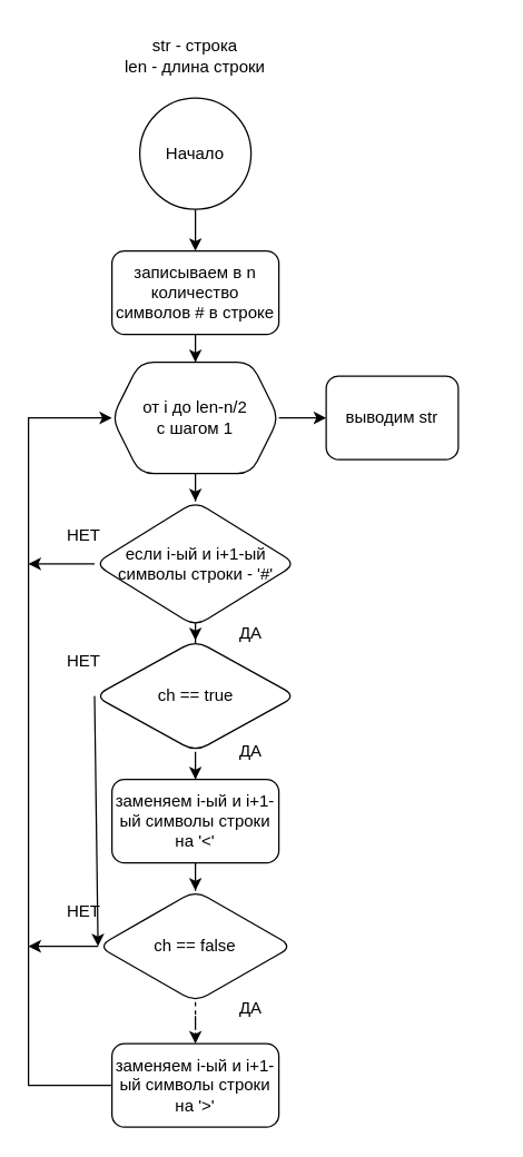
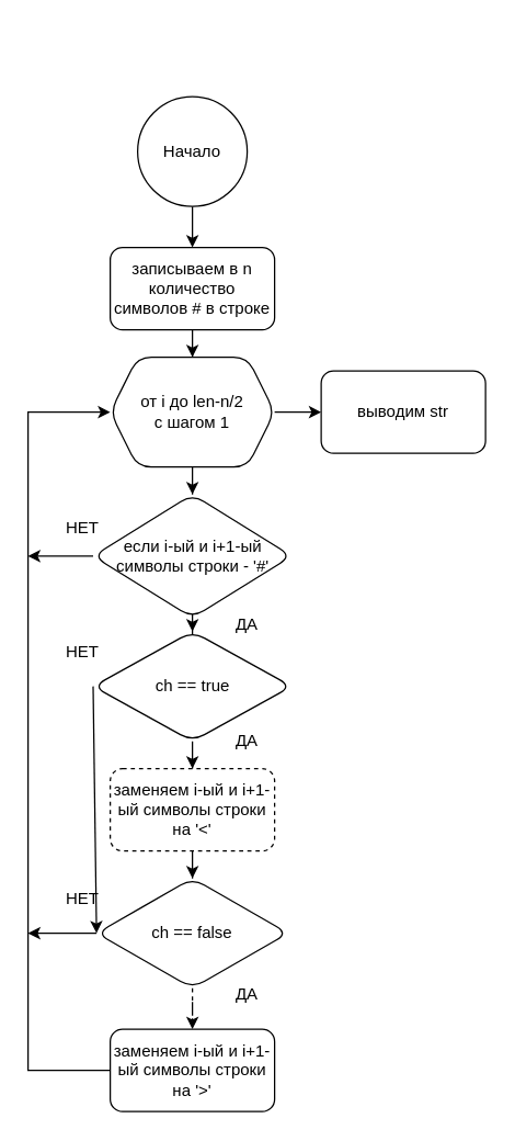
  <mxCell id="0" />
  <mxCell id="1" parent="0" />
- <mxCell id="2" value="str - строка&lt;br&gt;len - длина строки " style="text;html=1;strokeColor=none;fillColor=none;align=center;verticalAlign=middle;whiteSpace=wrap;rounded=0;" vertex="1" parent="1"><mxGeometry x="55" y="20" width="170" height="40" as="geometry" /></mxCell>
  <mxCell id="3" value="" style="edgeStyle=orthogonalEdgeStyle;rounded=0;orthogonalLoop=1;jettySize=auto;html=1;" edge="1" parent="1" source="4" target="6"><mxGeometry relative="1" as="geometry" /></mxCell>
  <mxCell id="4" value="Начало" style="ellipse;whiteSpace=wrap;html=1;aspect=fixed;" vertex="1" parent="1"><mxGeometry x="100" y="70" width="80" height="80" as="geometry" /></mxCell>
  <mxCell id="5" value="" style="edgeStyle=orthogonalEdgeStyle;rounded=0;orthogonalLoop=1;jettySize=auto;html=1;" edge="1" parent="1" source="6" target="9"><mxGeometry relative="1" as="geometry" /></mxCell>
  <mxCell id="6" value="записываем в n количество символов # в строке" style="rounded=1;whiteSpace=wrap;html=1;" vertex="1" parent="1"><mxGeometry x="80" y="180" width="120" height="60" as="geometry" /></mxCell>
  <mxCell id="7" value="" style="edgeStyle=orthogonalEdgeStyle;rounded=0;orthogonalLoop=1;jettySize=auto;html=1;" edge="1" parent="1" source="9" target="11"><mxGeometry relative="1" as="geometry" /></mxCell>
  <mxCell id="8" value="" style="edgeStyle=orthogonalEdgeStyle;rounded=0;orthogonalLoop=1;jettySize=auto;html=1;entryX=0;entryY=0.5;entryDx=0;entryDy=0;" edge="1" parent="1" source="9" target="29"><mxGeometry relative="1" as="geometry"><mxPoint x="280" y="300" as="targetPoint" /></mxGeometry></mxCell>
  <mxCell id="9" value="от i до len-n/2&lt;br&gt;с шагом 1" style="shape=hexagon;perimeter=hexagonPerimeter2;whiteSpace=wrap;html=1;fixedSize=1;rounded=1;" vertex="1" parent="1"><mxGeometry x="80" y="260" width="120" height="80" as="geometry" /></mxCell>
  <mxCell id="10" value="" style="edgeStyle=orthogonalEdgeStyle;rounded=0;orthogonalLoop=1;jettySize=auto;html=1;" edge="1" parent="1" source="11" target="16"><mxGeometry relative="1" as="geometry" /></mxCell>
  <mxCell id="11" value="если i-ый и i+1-ый символы строки - '#'" style="rhombus;whiteSpace=wrap;html=1;rounded=1;" vertex="1" parent="1"><mxGeometry x="67.5" y="360" width="145" height="90" as="geometry" /></mxCell>
  <mxCell id="12" value="" style="endArrow=classic;html=1;rounded=0;exitX=0;exitY=0.5;exitDx=0;exitDy=0;" edge="1" parent="1" source="11"><mxGeometry width="50" height="50" relative="1" as="geometry"><mxPoint x="-50" y="380" as="sourcePoint" /><mxPoint x="20" y="405" as="targetPoint" /><Array as="points"><mxPoint x="40" y="405" /></Array></mxGeometry></mxCell>
  <mxCell id="13" value="ДА" style="text;html=1;strokeColor=none;fillColor=none;align=center;verticalAlign=middle;whiteSpace=wrap;rounded=0;" vertex="1" parent="1"><mxGeometry x="150" y="525" width="60" height="30" as="geometry" /></mxCell>
  <mxCell id="14" value="НЕТ" style="text;html=1;strokeColor=none;fillColor=none;align=center;verticalAlign=middle;whiteSpace=wrap;rounded=0;" vertex="1" parent="1"><mxGeometry x="30" y="460" width="60" height="30" as="geometry" /></mxCell>
  <mxCell id="15" value="" style="edgeStyle=orthogonalEdgeStyle;rounded=0;orthogonalLoop=1;jettySize=auto;html=1;" edge="1" parent="1" source="16" target="18"><mxGeometry relative="1" as="geometry" /></mxCell>
  <mxCell id="16" value="ch == true" style="rhombus;whiteSpace=wrap;html=1;rounded=1;" vertex="1" parent="1"><mxGeometry x="67.5" y="460" width="145" height="80" as="geometry" /></mxCell>
  <mxCell id="17" value="" style="edgeStyle=orthogonalEdgeStyle;rounded=0;orthogonalLoop=1;jettySize=auto;html=1;" edge="1" parent="1" source="18" target="20"><mxGeometry relative="1" as="geometry" /></mxCell>
- <mxCell id="18" value="заменяем i-ый и i+1-ый символы строки на '&amp;lt;'" style="whiteSpace=wrap;html=1;rounded=1;" vertex="1" parent="1"><mxGeometry x="80" y="560" width="120" height="60" as="geometry" /></mxCell>
+ <mxCell id="18" value="заменяем i-ый и i+1-ый символы строки на '&amp;lt;'" style="whiteSpace=wrap;html=1;rounded=1;dashed=1;" vertex="1" parent="1"><mxGeometry x="80" y="560" width="120" height="60" as="geometry" /></mxCell>
  <mxCell id="19" value="" style="edgeStyle=orthogonalEdgeStyle;rounded=0;orthogonalLoop=1;jettySize=auto;html=1;dashed=1;" edge="1" parent="1" source="20" target="21"><mxGeometry relative="1" as="geometry" /></mxCell>
  <mxCell id="20" value="ch == false" style="rhombus;whiteSpace=wrap;html=1;rounded=1;" vertex="1" parent="1"><mxGeometry x="70" y="640" width="140" height="80" as="geometry" /></mxCell>
  <mxCell id="21" value="заменяем i-ый и i+1-ый символы строки на '&amp;gt;'" style="whiteSpace=wrap;html=1;rounded=1;" vertex="1" parent="1"><mxGeometry x="80" y="750" width="120" height="60" as="geometry" /></mxCell>
  <mxCell id="22" value="" style="endArrow=classic;html=1;rounded=0;exitX=0;exitY=0.5;exitDx=0;exitDy=0;entryX=0;entryY=0.5;entryDx=0;entryDy=0;" edge="1" parent="1" source="16" target="20"><mxGeometry width="50" height="50" relative="1" as="geometry"><mxPoint x="-20" y="640" as="sourcePoint" /><mxPoint x="30" y="590" as="targetPoint" /></mxGeometry></mxCell>
  <mxCell id="23" value="" style="endArrow=classic;html=1;rounded=0;exitX=0;exitY=0.5;exitDx=0;exitDy=0;" edge="1" parent="1" source="20"><mxGeometry width="50" height="50" relative="1" as="geometry"><mxPoint x="-40" y="810" as="sourcePoint" /><mxPoint x="20" y="680" as="targetPoint" /></mxGeometry></mxCell>
  <mxCell id="24" value="" style="endArrow=classic;html=1;rounded=0;exitX=0;exitY=0.5;exitDx=0;exitDy=0;entryX=0;entryY=0.5;entryDx=0;entryDy=0;" edge="1" parent="1" source="21" target="9"><mxGeometry width="50" height="50" relative="1" as="geometry"><mxPoint y="760" as="sourcePoint" x="-60" /><mxPoint x="20" y="330" as="targetPoint" /><Array as="points"><mxPoint x="20" y="780" /><mxPoint x="20" y="300" /></Array></mxGeometry></mxCell>
  <mxCell id="25" value="НЕТ" style="text;html=1;strokeColor=none;fillColor=none;align=center;verticalAlign=middle;whiteSpace=wrap;rounded=0;" vertex="1" parent="1"><mxGeometry x="30" y="370" width="60" height="30" as="geometry" /></mxCell>
  <mxCell id="26" value="НЕТ" style="text;html=1;strokeColor=none;fillColor=none;align=center;verticalAlign=middle;whiteSpace=wrap;rounded=0;" vertex="1" parent="1"><mxGeometry x="30" y="640" width="60" height="30" as="geometry" /></mxCell>
  <mxCell id="27" value="ДА" style="text;html=1;strokeColor=none;fillColor=none;align=center;verticalAlign=middle;whiteSpace=wrap;rounded=0;" vertex="1" parent="1"><mxGeometry x="150" y="440" width="60" height="30" as="geometry" /></mxCell>
  <mxCell id="28" value="ДА" style="text;html=1;strokeColor=none;fillColor=none;align=center;verticalAlign=middle;whiteSpace=wrap;rounded=0;" vertex="1" parent="1"><mxGeometry x="150" y="710" width="60" height="30" as="geometry" /></mxCell>
- <mxCell id="29" value="выводим str" style="whiteSpace=wrap;html=1;rounded=1;" vertex="1" parent="1"><mxGeometry x="234" y="270" width="95" height="60" as="geometry" /></mxCell>
+ <mxCell id="29" value="выводим str" style="whiteSpace=wrap;html=1;rounded=1;" vertex="1" parent="1"><mxGeometry x="234" y="270" width="120" height="60" as="geometry" /></mxCell>
